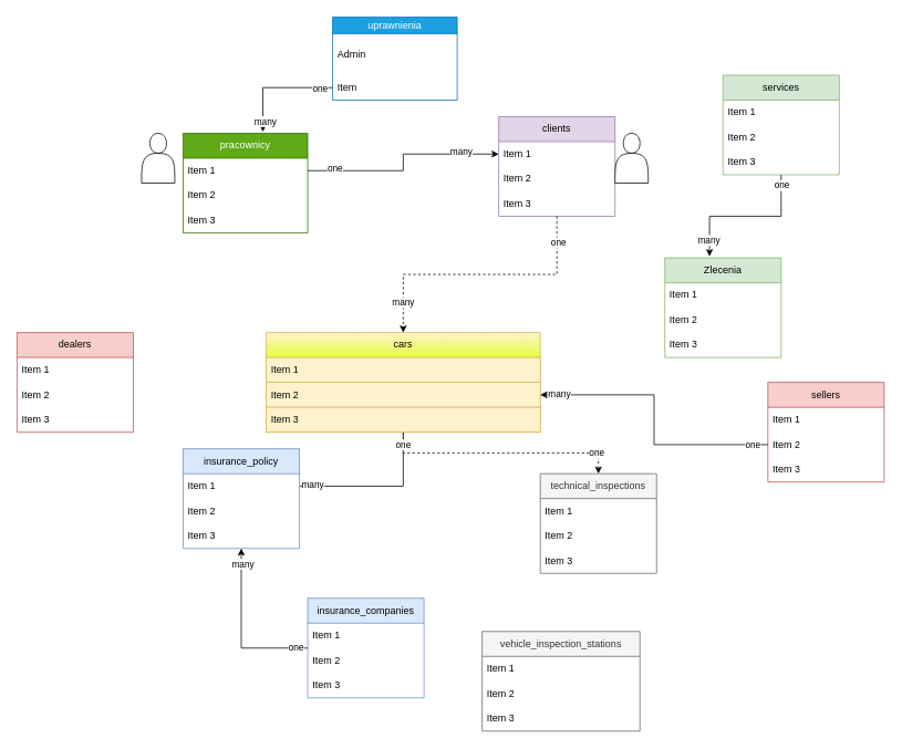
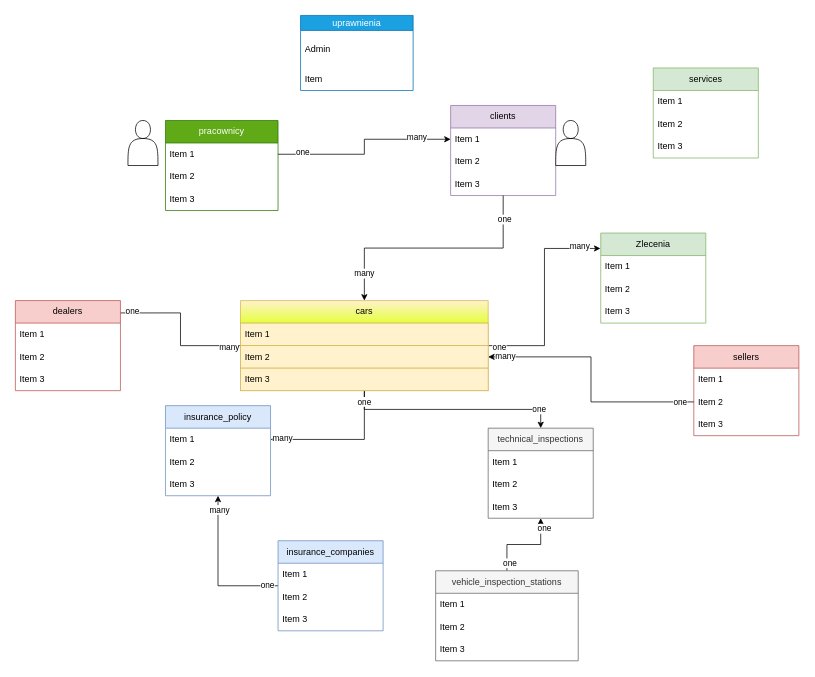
  <mxCell id="0" />
  <mxCell id="1" parent="0" />
- <mxCell id="5" style="edgeStyle=orthogonalEdgeStyle;rounded=0;orthogonalLoop=1;jettySize=auto;html=1;dashed=1;" edge="1" parent="1" source="10" target="67"><mxGeometry relative="1" as="geometry" /></mxCell>
+ <mxCell id="2" style="edgeStyle=orthogonalEdgeStyle;rounded=0;orthogonalLoop=1;jettySize=auto;html=1;entryX=-0.003;entryY=0.171;entryDx=0;entryDy=0;entryPerimeter=0;" edge="1" parent="1" source="10" target="37"><mxGeometry relative="1" as="geometry"><mxPoint x="1030" y="540" as="targetPoint" /></mxGeometry></mxCell>
+ <mxCell id="3" value="one" style="edgeLabel;html=1;align=center;verticalAlign=middle;resizable=0;points=[];" vertex="1" connectable="0" parent="2"><mxGeometry x="-0.9" y="-1" relative="1" as="geometry"><mxPoint as="offset" /></mxGeometry></mxCell>
+ <mxCell id="4" value="many" style="edgeLabel;html=1;align=center;verticalAlign=middle;resizable=0;points=[];" vertex="1" connectable="0" parent="2"><mxGeometry x="0.802" y="3" relative="1" as="geometry"><mxPoint as="offset" /></mxGeometry></mxCell>
+ <mxCell id="5" style="edgeStyle=orthogonalEdgeStyle;rounded=0;orthogonalLoop=1;jettySize=auto;html=1;" edge="1" parent="1" source="10" target="67"><mxGeometry relative="1" as="geometry" /></mxCell>
  <mxCell id="6" value="one" style="edgeLabel;html=1;align=center;verticalAlign=middle;resizable=0;points=[];" vertex="1" connectable="0" parent="5"><mxGeometry x="0.806" y="1" relative="1" as="geometry"><mxPoint as="offset" /></mxGeometry></mxCell>
  <mxCell id="7" style="edgeStyle=orthogonalEdgeStyle;rounded=0;orthogonalLoop=1;jettySize=auto;html=1;entryX=1;entryY=0.5;entryDx=0;entryDy=0;" edge="1" parent="1" source="10" target="64"><mxGeometry relative="1" as="geometry" /></mxCell>
  <mxCell id="8" value="one" style="edgeLabel;html=1;align=center;verticalAlign=middle;resizable=0;points=[];" vertex="1" connectable="0" parent="7"><mxGeometry x="-0.855" y="-1" relative="1" as="geometry"><mxPoint as="offset" /></mxGeometry></mxCell>
  <mxCell id="9" value="many" style="edgeLabel;html=1;align=center;verticalAlign=middle;resizable=0;points=[];" vertex="1" connectable="0" parent="7"><mxGeometry x="0.839" y="-2" relative="1" as="geometry"><mxPoint as="offset" /></mxGeometry></mxCell>
  <mxCell id="10" value="cars" style="swimlane;fontStyle=0;childLayout=stackLayout;horizontal=1;startSize=30;horizontalStack=0;resizeParent=1;resizeParentMax=0;resizeLast=0;collapsible=1;marginBottom=0;whiteSpace=wrap;html=1;fillColor=#fff2cc;strokeColor=#d6b656;gradientColor=#E5FF3D;" vertex="1" parent="1"><mxGeometry x="320" y="400" width="330" height="120" as="geometry" /></mxCell>
  <mxCell id="11" value="Item 1" style="text;strokeColor=#d6b656;fillColor=#fff2cc;align=left;verticalAlign=middle;spacingLeft=4;spacingRight=4;overflow=hidden;points=[[0,0.5],[1,0.5]];portConstraint=eastwest;rotatable=0;whiteSpace=wrap;html=1;" vertex="1" parent="10"><mxGeometry y="30" width="330" height="30" as="geometry" /></mxCell>
  <mxCell id="12" value="Item 2" style="text;strokeColor=#d6b656;fillColor=#fff2cc;align=left;verticalAlign=middle;spacingLeft=4;spacingRight=4;overflow=hidden;points=[[0,0.5],[1,0.5]];portConstraint=eastwest;rotatable=0;whiteSpace=wrap;html=1;" vertex="1" parent="10"><mxGeometry y="60" width="330" height="30" as="geometry" /></mxCell>
  <mxCell id="13" value="Item 3" style="text;strokeColor=#d6b656;fillColor=#fff2cc;align=left;verticalAlign=middle;spacingLeft=4;spacingRight=4;overflow=hidden;points=[[0,0.5],[1,0.5]];portConstraint=eastwest;rotatable=0;whiteSpace=wrap;html=1;" vertex="1" parent="10"><mxGeometry y="90" width="330" height="30" as="geometry" /></mxCell>
  <mxCell id="14" value="clients" style="swimlane;fontStyle=0;childLayout=stackLayout;horizontal=1;startSize=30;horizontalStack=0;resizeParent=1;resizeParentMax=0;resizeLast=0;collapsible=1;marginBottom=0;whiteSpace=wrap;html=1;fillColor=#e1d5e7;strokeColor=#9673a6;" vertex="1" parent="1"><mxGeometry x="600" y="140" width="140" height="120" as="geometry" /></mxCell>
  <mxCell id="15" value="Item 1" style="text;strokeColor=none;fillColor=none;align=left;verticalAlign=middle;spacingLeft=4;spacingRight=4;overflow=hidden;points=[[0,0.5],[1,0.5]];portConstraint=eastwest;rotatable=0;whiteSpace=wrap;html=1;" vertex="1" parent="14"><mxGeometry y="30" width="140" height="30" as="geometry" /></mxCell>
  <mxCell id="16" value="Item 2" style="text;strokeColor=none;fillColor=none;align=left;verticalAlign=middle;spacingLeft=4;spacingRight=4;overflow=hidden;points=[[0,0.5],[1,0.5]];portConstraint=eastwest;rotatable=0;whiteSpace=wrap;html=1;" vertex="1" parent="14"><mxGeometry y="60" width="140" height="30" as="geometry" /></mxCell>
  <mxCell id="17" value="Item 3" style="text;strokeColor=none;fillColor=none;align=left;verticalAlign=middle;spacingLeft=4;spacingRight=4;overflow=hidden;points=[[0,0.5],[1,0.5]];portConstraint=eastwest;rotatable=0;whiteSpace=wrap;html=1;" vertex="1" parent="14"><mxGeometry y="90" width="140" height="30" as="geometry" /></mxCell>
  <mxCell id="18" value="sellers" style="swimlane;fontStyle=0;childLayout=stackLayout;horizontal=1;startSize=30;horizontalStack=0;resizeParent=1;resizeParentMax=0;resizeLast=0;collapsible=1;marginBottom=0;whiteSpace=wrap;html=1;fillColor=#f8cecc;strokeColor=#b85450;" vertex="1" parent="1"><mxGeometry x="924" y="460" width="140" height="120" as="geometry" /></mxCell>
  <mxCell id="19" value="Item 1" style="text;strokeColor=none;fillColor=none;align=left;verticalAlign=middle;spacingLeft=4;spacingRight=4;overflow=hidden;points=[[0,0.5],[1,0.5]];portConstraint=eastwest;rotatable=0;whiteSpace=wrap;html=1;" vertex="1" parent="18"><mxGeometry y="30" width="140" height="30" as="geometry" /></mxCell>
  <mxCell id="20" value="Item 2" style="text;strokeColor=none;fillColor=none;align=left;verticalAlign=middle;spacingLeft=4;spacingRight=4;overflow=hidden;points=[[0,0.5],[1,0.5]];portConstraint=eastwest;rotatable=0;whiteSpace=wrap;html=1;" vertex="1" parent="18"><mxGeometry y="60" width="140" height="30" as="geometry" /></mxCell>
  <mxCell id="21" value="Item 3" style="text;strokeColor=none;fillColor=none;align=left;verticalAlign=middle;spacingLeft=4;spacingRight=4;overflow=hidden;points=[[0,0.5],[1,0.5]];portConstraint=eastwest;rotatable=0;whiteSpace=wrap;html=1;" vertex="1" parent="18"><mxGeometry y="90" width="140" height="30" as="geometry" /></mxCell>
  <mxCell id="22" value="dealers" style="swimlane;fontStyle=0;childLayout=stackLayout;horizontal=1;startSize=30;horizontalStack=0;resizeParent=1;resizeParentMax=0;resizeLast=0;collapsible=1;marginBottom=0;whiteSpace=wrap;html=1;shadow=0;fillColor=#f8cecc;strokeColor=#b85450;" vertex="1" parent="1"><mxGeometry x="20" y="400" width="140" height="120" as="geometry" /></mxCell>
  <mxCell id="23" value="Item 1" style="text;strokeColor=none;fillColor=none;align=left;verticalAlign=middle;spacingLeft=4;spacingRight=4;overflow=hidden;points=[[0,0.5],[1,0.5]];portConstraint=eastwest;rotatable=0;whiteSpace=wrap;html=1;" vertex="1" parent="22"><mxGeometry y="30" width="140" height="30" as="geometry" /></mxCell>
  <mxCell id="24" value="Item 2" style="text;strokeColor=none;fillColor=none;align=left;verticalAlign=middle;spacingLeft=4;spacingRight=4;overflow=hidden;points=[[0,0.5],[1,0.5]];portConstraint=eastwest;rotatable=0;whiteSpace=wrap;html=1;" vertex="1" parent="22"><mxGeometry y="60" width="140" height="30" as="geometry" /></mxCell>
  <mxCell id="25" value="Item 3" style="text;strokeColor=none;fillColor=none;align=left;verticalAlign=middle;spacingLeft=4;spacingRight=4;overflow=hidden;points=[[0,0.5],[1,0.5]];portConstraint=eastwest;rotatable=0;whiteSpace=wrap;html=1;" vertex="1" parent="22"><mxGeometry y="90" width="140" height="30" as="geometry" /></mxCell>
  <mxCell id="26" value="services" style="swimlane;fontStyle=0;childLayout=stackLayout;horizontal=1;startSize=30;horizontalStack=0;resizeParent=1;resizeParentMax=0;resizeLast=0;collapsible=1;marginBottom=0;whiteSpace=wrap;html=1;fillColor=#d5e8d4;strokeColor=#82b366;" vertex="1" parent="1"><mxGeometry x="870" y="90" width="140" height="120" as="geometry" /></mxCell>
  <mxCell id="27" value="Item 1" style="text;strokeColor=none;fillColor=none;align=left;verticalAlign=middle;spacingLeft=4;spacingRight=4;overflow=hidden;points=[[0,0.5],[1,0.5]];portConstraint=eastwest;rotatable=0;whiteSpace=wrap;html=1;" vertex="1" parent="26"><mxGeometry y="30" width="140" height="30" as="geometry" /></mxCell>
  <mxCell id="28" value="Item 2" style="text;strokeColor=none;fillColor=none;align=left;verticalAlign=middle;spacingLeft=4;spacingRight=4;overflow=hidden;points=[[0,0.5],[1,0.5]];portConstraint=eastwest;rotatable=0;whiteSpace=wrap;html=1;" vertex="1" parent="26"><mxGeometry y="60" width="140" height="30" as="geometry" /></mxCell>
  <mxCell id="29" value="Item 3" style="text;strokeColor=none;fillColor=none;align=left;verticalAlign=middle;spacingLeft=4;spacingRight=4;overflow=hidden;points=[[0,0.5],[1,0.5]];portConstraint=eastwest;rotatable=0;whiteSpace=wrap;html=1;" vertex="1" parent="26"><mxGeometry y="90" width="140" height="30" as="geometry" /></mxCell>
  <mxCell id="30" value="uprawnienia" style="swimlane;fontStyle=0;childLayout=stackLayout;horizontal=1;startSize=20;horizontalStack=0;resizeParent=1;resizeParentMax=0;resizeLast=0;collapsible=1;marginBottom=0;whiteSpace=wrap;html=1;fillColor=#1ba1e2;fontColor=#ffffff;strokeColor=#006EAF;" vertex="1" parent="1"><mxGeometry x="400" y="20" width="150" height="100" as="geometry" /></mxCell>
  <mxCell id="31" value="Admin" style="text;strokeColor=none;fillColor=none;align=left;verticalAlign=middle;spacingLeft=4;spacingRight=4;overflow=hidden;points=[[0,0.5],[1,0.5]];portConstraint=eastwest;rotatable=0;whiteSpace=wrap;html=1;" vertex="1" parent="30"><mxGeometry y="20" width="150" height="50" as="geometry" /></mxCell>
  <mxCell id="32" value="Item" style="text;strokeColor=none;fillColor=none;align=left;verticalAlign=middle;spacingLeft=4;spacingRight=4;overflow=hidden;points=[[0,0.5],[1,0.5]];portConstraint=eastwest;rotatable=0;whiteSpace=wrap;html=1;" vertex="1" parent="30"><mxGeometry y="70" width="150" height="30" as="geometry" /></mxCell>
  <mxCell id="33" value="pracownicy" style="swimlane;fontStyle=0;childLayout=stackLayout;horizontal=1;startSize=30;horizontalStack=0;resizeParent=1;resizeParentMax=0;resizeLast=0;collapsible=1;marginBottom=0;whiteSpace=wrap;html=1;fillColor=#60a917;fontColor=#ffffff;strokeColor=#2D7600;" vertex="1" parent="1"><mxGeometry x="220" y="160" width="150" height="120" as="geometry" /></mxCell>
  <mxCell id="34" value="Item 1" style="text;strokeColor=none;fillColor=none;align=left;verticalAlign=middle;spacingLeft=4;spacingRight=4;overflow=hidden;points=[[0,0.5],[1,0.5]];portConstraint=eastwest;rotatable=0;whiteSpace=wrap;html=1;" vertex="1" parent="33"><mxGeometry y="30" width="150" height="30" as="geometry" /></mxCell>
  <mxCell id="35" value="Item 2" style="text;strokeColor=none;fillColor=none;align=left;verticalAlign=middle;spacingLeft=4;spacingRight=4;overflow=hidden;points=[[0,0.5],[1,0.5]];portConstraint=eastwest;rotatable=0;whiteSpace=wrap;html=1;" vertex="1" parent="33"><mxGeometry y="60" width="150" height="30" as="geometry" /></mxCell>
  <mxCell id="36" value="Item 3" style="text;strokeColor=none;fillColor=none;align=left;verticalAlign=middle;spacingLeft=4;spacingRight=4;overflow=hidden;points=[[0,0.5],[1,0.5]];portConstraint=eastwest;rotatable=0;whiteSpace=wrap;html=1;" vertex="1" parent="33"><mxGeometry y="90" width="150" height="30" as="geometry" /></mxCell>
  <mxCell id="37" value="Zlecenia" style="swimlane;fontStyle=0;childLayout=stackLayout;horizontal=1;startSize=30;horizontalStack=0;resizeParent=1;resizeParentMax=0;resizeLast=0;collapsible=1;marginBottom=0;whiteSpace=wrap;html=1;fillColor=#d5e8d4;strokeColor=#82b366;" vertex="1" parent="1"><mxGeometry x="800" y="310" width="140" height="120" as="geometry" /></mxCell>
  <mxCell id="38" value="Item 1" style="text;strokeColor=none;fillColor=none;align=left;verticalAlign=middle;spacingLeft=4;spacingRight=4;overflow=hidden;points=[[0,0.5],[1,0.5]];portConstraint=eastwest;rotatable=0;whiteSpace=wrap;html=1;" vertex="1" parent="37"><mxGeometry y="30" width="140" height="30" as="geometry" /></mxCell>
  <mxCell id="39" value="Item 2" style="text;strokeColor=none;fillColor=none;align=left;verticalAlign=middle;spacingLeft=4;spacingRight=4;overflow=hidden;points=[[0,0.5],[1,0.5]];portConstraint=eastwest;rotatable=0;whiteSpace=wrap;html=1;" vertex="1" parent="37"><mxGeometry y="60" width="140" height="30" as="geometry" /></mxCell>
  <mxCell id="40" value="Item 3" style="text;strokeColor=none;fillColor=none;align=left;verticalAlign=middle;spacingLeft=4;spacingRight=4;overflow=hidden;points=[[0,0.5],[1,0.5]];portConstraint=eastwest;rotatable=0;whiteSpace=wrap;html=1;" vertex="1" parent="37"><mxGeometry y="90" width="140" height="30" as="geometry" /></mxCell>
- <mxCell id="44" style="edgeStyle=orthogonalEdgeStyle;rounded=0;orthogonalLoop=1;jettySize=auto;html=1;dashed=1;" edge="1" parent="1" source="14" target="10"><mxGeometry relative="1" as="geometry"><mxPoint x="820" y="705" as="targetPoint" /></mxGeometry></mxCell>
+ <mxCell id="41" style="edgeStyle=orthogonalEdgeStyle;rounded=0;orthogonalLoop=1;jettySize=auto;html=1;exitX=1.003;exitY=0.137;exitDx=0;exitDy=0;exitPerimeter=0;" edge="1" parent="1" source="22" target="10"><mxGeometry relative="1" as="geometry"><mxPoint x="910" y="610" as="targetPoint" /></mxGeometry></mxCell>
+ <mxCell id="42" value="one" style="edgeLabel;html=1;align=center;verticalAlign=middle;resizable=0;points=[];" vertex="1" connectable="0" parent="41"><mxGeometry x="-0.85" y="3" relative="1" as="geometry"><mxPoint as="offset" /></mxGeometry></mxCell>
+ <mxCell id="43" value="many" style="edgeLabel;html=1;align=center;verticalAlign=middle;resizable=0;points=[];" vertex="1" connectable="0" parent="41"><mxGeometry x="0.85" y="-1" relative="1" as="geometry"><mxPoint as="offset" /></mxGeometry></mxCell>
+ <mxCell id="44" style="edgeStyle=orthogonalEdgeStyle;rounded=0;orthogonalLoop=1;jettySize=auto;html=1;" edge="1" parent="1" source="14" target="10"><mxGeometry relative="1" as="geometry"><mxPoint x="820" y="705" as="targetPoint" /></mxGeometry></mxCell>
  <mxCell id="45" value="one" style="edgeLabel;html=1;align=center;verticalAlign=middle;resizable=0;points=[];" vertex="1" connectable="0" parent="44"><mxGeometry x="-0.817" y="1" relative="1" as="geometry"><mxPoint y="1" as="offset" /></mxGeometry></mxCell>
  <mxCell id="46" value="many" style="edgeLabel;html=1;align=center;verticalAlign=middle;resizable=0;points=[];" vertex="1" connectable="0" parent="44"><mxGeometry x="0.774" y="-1" relative="1" as="geometry"><mxPoint as="offset" /></mxGeometry></mxCell>
- <mxCell id="47" style="edgeStyle=orthogonalEdgeStyle;rounded=0;orthogonalLoop=1;jettySize=auto;html=1;entryX=0.384;entryY=-0.015;entryDx=0;entryDy=0;entryPerimeter=0;" edge="1" parent="1" source="26" target="37"><mxGeometry relative="1" as="geometry" /></mxCell>
- <mxCell id="48" value="many" style="edgeLabel;html=1;align=center;verticalAlign=middle;resizable=0;points=[];" vertex="1" connectable="0" parent="47"><mxGeometry x="0.792" y="-1" relative="1" as="geometry"><mxPoint as="offset" /></mxGeometry></mxCell>
- <mxCell id="49" value="one" style="edgeLabel;html=1;align=center;verticalAlign=middle;resizable=0;points=[];" vertex="1" connectable="0" parent="47"><mxGeometry x="-0.87" relative="1" as="geometry"><mxPoint as="offset" /></mxGeometry></mxCell>
  <mxCell id="50" style="edgeStyle=orthogonalEdgeStyle;rounded=0;orthogonalLoop=1;jettySize=auto;html=1;entryX=1;entryY=0.5;entryDx=0;entryDy=0;" edge="1" parent="1" source="20" target="12"><mxGeometry relative="1" as="geometry"><mxPoint x="1000" y="705" as="targetPoint" /></mxGeometry></mxCell>
  <mxCell id="51" value="one" style="edgeLabel;html=1;align=center;verticalAlign=middle;resizable=0;points=[];" vertex="1" connectable="0" parent="50"><mxGeometry x="-0.886" y="-1" relative="1" as="geometry"><mxPoint as="offset" /></mxGeometry></mxCell>
  <mxCell id="52" value="many" style="edgeLabel;html=1;align=center;verticalAlign=middle;resizable=0;points=[];" vertex="1" connectable="0" parent="50"><mxGeometry x="0.868" y="-2" relative="1" as="geometry"><mxPoint as="offset" /></mxGeometry></mxCell>
  <mxCell id="53" style="edgeStyle=orthogonalEdgeStyle;rounded=0;orthogonalLoop=1;jettySize=auto;html=1;entryX=0;entryY=0.5;entryDx=0;entryDy=0;" edge="1" parent="1" source="34" target="15"><mxGeometry relative="1" as="geometry" /></mxCell>
  <mxCell id="54" value="one" style="edgeLabel;html=1;align=center;verticalAlign=middle;resizable=0;points=[];" vertex="1" connectable="0" parent="53"><mxGeometry x="-0.744" y="3" relative="1" as="geometry"><mxPoint as="offset" /></mxGeometry></mxCell>
  <mxCell id="55" value="many" style="edgeLabel;html=1;align=center;verticalAlign=middle;resizable=0;points=[];" vertex="1" connectable="0" parent="53"><mxGeometry x="0.632" y="3" relative="1" as="geometry"><mxPoint as="offset" /></mxGeometry></mxCell>
  <mxCell id="56" style="edgeStyle=orthogonalEdgeStyle;rounded=0;orthogonalLoop=1;jettySize=auto;html=1;" edge="1" parent="1" source="59" target="63"><mxGeometry relative="1" as="geometry" /></mxCell>
  <mxCell id="57" value="one" style="edgeLabel;html=1;align=center;verticalAlign=middle;resizable=0;points=[];" vertex="1" connectable="0" parent="56"><mxGeometry x="-0.854" y="-2" relative="1" as="geometry"><mxPoint as="offset" /></mxGeometry></mxCell>
  <mxCell id="58" value="many" style="edgeLabel;html=1;align=center;verticalAlign=middle;resizable=0;points=[];" vertex="1" connectable="0" parent="56"><mxGeometry x="0.817" y="-1" relative="1" as="geometry"><mxPoint as="offset" /></mxGeometry></mxCell>
  <mxCell id="59" value="insurance_companies" style="swimlane;fontStyle=0;childLayout=stackLayout;horizontal=1;startSize=30;horizontalStack=0;resizeParent=1;resizeParentMax=0;resizeLast=0;collapsible=1;marginBottom=0;whiteSpace=wrap;html=1;fillColor=#dae8fc;strokeColor=#6c8ebf;" vertex="1" parent="1"><mxGeometry x="370" y="720" width="140" height="120" as="geometry" /></mxCell>
  <mxCell id="60" value="Item 1" style="text;strokeColor=none;fillColor=none;align=left;verticalAlign=middle;spacingLeft=4;spacingRight=4;overflow=hidden;points=[[0,0.5],[1,0.5]];portConstraint=eastwest;rotatable=0;whiteSpace=wrap;html=1;" vertex="1" parent="59"><mxGeometry y="30" width="140" height="30" as="geometry" /></mxCell>
  <mxCell id="61" value="Item 2" style="text;strokeColor=none;fillColor=none;align=left;verticalAlign=middle;spacingLeft=4;spacingRight=4;overflow=hidden;points=[[0,0.5],[1,0.5]];portConstraint=eastwest;rotatable=0;whiteSpace=wrap;html=1;" vertex="1" parent="59"><mxGeometry y="60" width="140" height="30" as="geometry" /></mxCell>
  <mxCell id="62" value="Item 3" style="text;strokeColor=none;fillColor=none;align=left;verticalAlign=middle;spacingLeft=4;spacingRight=4;overflow=hidden;points=[[0,0.5],[1,0.5]];portConstraint=eastwest;rotatable=0;whiteSpace=wrap;html=1;" vertex="1" parent="59"><mxGeometry y="90" width="140" height="30" as="geometry" /></mxCell>
  <mxCell id="63" value="insurance_policy" style="swimlane;fontStyle=0;childLayout=stackLayout;horizontal=1;startSize=30;horizontalStack=0;resizeParent=1;resizeParentMax=0;resizeLast=0;collapsible=1;marginBottom=0;whiteSpace=wrap;html=1;fillColor=#dae8fc;strokeColor=#6c8ebf;" vertex="1" parent="1"><mxGeometry x="220" y="540" width="140" height="120" as="geometry" /></mxCell>
  <mxCell id="64" value="Item 1" style="text;strokeColor=none;fillColor=none;align=left;verticalAlign=middle;spacingLeft=4;spacingRight=4;overflow=hidden;points=[[0,0.5],[1,0.5]];portConstraint=eastwest;rotatable=0;whiteSpace=wrap;html=1;" vertex="1" parent="63"><mxGeometry y="30" width="140" height="30" as="geometry" /></mxCell>
  <mxCell id="65" value="Item 2" style="text;strokeColor=none;fillColor=none;align=left;verticalAlign=middle;spacingLeft=4;spacingRight=4;overflow=hidden;points=[[0,0.5],[1,0.5]];portConstraint=eastwest;rotatable=0;whiteSpace=wrap;html=1;" vertex="1" parent="63"><mxGeometry y="60" width="140" height="30" as="geometry" /></mxCell>
  <mxCell id="66" value="Item 3" style="text;strokeColor=none;fillColor=none;align=left;verticalAlign=middle;spacingLeft=4;spacingRight=4;overflow=hidden;points=[[0,0.5],[1,0.5]];portConstraint=eastwest;rotatable=0;whiteSpace=wrap;html=1;" vertex="1" parent="63"><mxGeometry y="90" width="140" height="30" as="geometry" /></mxCell>
  <mxCell id="67" value="technical_inspections" style="swimlane;fontStyle=0;childLayout=stackLayout;horizontal=1;startSize=30;horizontalStack=0;resizeParent=1;resizeParentMax=0;resizeLast=0;collapsible=1;marginBottom=0;whiteSpace=wrap;html=1;fillColor=#f5f5f5;fontColor=#333333;strokeColor=#666666;" vertex="1" parent="1"><mxGeometry x="650" y="570" width="140" height="120" as="geometry" /></mxCell>
  <mxCell id="68" value="Item 1" style="text;strokeColor=none;fillColor=none;align=left;verticalAlign=middle;spacingLeft=4;spacingRight=4;overflow=hidden;points=[[0,0.5],[1,0.5]];portConstraint=eastwest;rotatable=0;whiteSpace=wrap;html=1;" vertex="1" parent="67"><mxGeometry y="30" width="140" height="30" as="geometry" /></mxCell>
  <mxCell id="69" value="Item 2" style="text;strokeColor=none;fillColor=none;align=left;verticalAlign=middle;spacingLeft=4;spacingRight=4;overflow=hidden;points=[[0,0.5],[1,0.5]];portConstraint=eastwest;rotatable=0;whiteSpace=wrap;html=1;" vertex="1" parent="67"><mxGeometry y="60" width="140" height="30" as="geometry" /></mxCell>
  <mxCell id="70" value="Item 3" style="text;strokeColor=none;fillColor=none;align=left;verticalAlign=middle;spacingLeft=4;spacingRight=4;overflow=hidden;points=[[0,0.5],[1,0.5]];portConstraint=eastwest;rotatable=0;whiteSpace=wrap;html=1;" vertex="1" parent="67"><mxGeometry y="90" width="140" height="30" as="geometry" /></mxCell>
+ <mxCell id="71" style="edgeStyle=orthogonalEdgeStyle;rounded=0;orthogonalLoop=1;jettySize=auto;html=1;" edge="1" parent="1" source="74" target="67"><mxGeometry relative="1" as="geometry" /></mxCell>
+ <mxCell id="72" value="one" style="edgeLabel;html=1;align=center;verticalAlign=middle;resizable=0;points=[];" vertex="1" connectable="0" parent="71"><mxGeometry x="-0.809" y="-3" relative="1" as="geometry"><mxPoint as="offset" /></mxGeometry></mxCell>
+ <mxCell id="73" value="one" style="edgeLabel;html=1;align=center;verticalAlign=middle;resizable=0;points=[];" vertex="1" connectable="0" parent="71"><mxGeometry x="0.775" y="-4" relative="1" as="geometry"><mxPoint as="offset" /></mxGeometry></mxCell>
  <mxCell id="74" value="vehicle_inspection_stations" style="swimlane;fontStyle=0;childLayout=stackLayout;horizontal=1;startSize=30;horizontalStack=0;resizeParent=1;resizeParentMax=0;resizeLast=0;collapsible=1;marginBottom=0;whiteSpace=wrap;html=1;fillColor=#f5f5f5;fontColor=#333333;strokeColor=#666666;" vertex="1" parent="1"><mxGeometry x="580" y="760" width="190" height="120" as="geometry" /></mxCell>
  <mxCell id="75" value="Item 1" style="text;strokeColor=none;fillColor=none;align=left;verticalAlign=middle;spacingLeft=4;spacingRight=4;overflow=hidden;points=[[0,0.5],[1,0.5]];portConstraint=eastwest;rotatable=0;whiteSpace=wrap;html=1;" vertex="1" parent="74"><mxGeometry y="30" width="190" height="30" as="geometry" /></mxCell>
  <mxCell id="76" value="Item 2" style="text;strokeColor=none;fillColor=none;align=left;verticalAlign=middle;spacingLeft=4;spacingRight=4;overflow=hidden;points=[[0,0.5],[1,0.5]];portConstraint=eastwest;rotatable=0;whiteSpace=wrap;html=1;" vertex="1" parent="74"><mxGeometry y="60" width="190" height="30" as="geometry" /></mxCell>
  <mxCell id="77" value="Item 3" style="text;strokeColor=none;fillColor=none;align=left;verticalAlign=middle;spacingLeft=4;spacingRight=4;overflow=hidden;points=[[0,0.5],[1,0.5]];portConstraint=eastwest;rotatable=0;whiteSpace=wrap;html=1;" vertex="1" parent="74"><mxGeometry y="90" width="190" height="30" as="geometry" /></mxCell>
- <mxCell id="78" style="edgeStyle=orthogonalEdgeStyle;rounded=0;orthogonalLoop=1;jettySize=auto;html=1;entryX=0.64;entryY=-0.015;entryDx=0;entryDy=0;entryPerimeter=0;" edge="1" parent="1" source="32" target="33"><mxGeometry relative="1" as="geometry" /></mxCell>
- <mxCell id="79" value="many" style="edgeLabel;html=1;align=center;verticalAlign=middle;resizable=0;points=[];" vertex="1" connectable="0" parent="78"><mxGeometry x="0.801" y="2" relative="1" as="geometry"><mxPoint as="offset" /></mxGeometry></mxCell>
- <mxCell id="80" value="one" style="edgeLabel;html=1;align=center;verticalAlign=middle;resizable=0;points=[];" vertex="1" connectable="0" parent="78"><mxGeometry x="-0.773" y="1" relative="1" as="geometry"><mxPoint as="offset" /></mxGeometry></mxCell>
  <mxCell id="81" value="" style="shape=actor;whiteSpace=wrap;html=1;" vertex="1" parent="1"><mxGeometry x="170" y="160" width="40" height="60" as="geometry" /></mxCell>
  <mxCell id="82" value="" style="shape=actor;whiteSpace=wrap;html=1;" vertex="1" parent="1"><mxGeometry x="740" y="160" width="40" height="60" as="geometry" /></mxCell>
